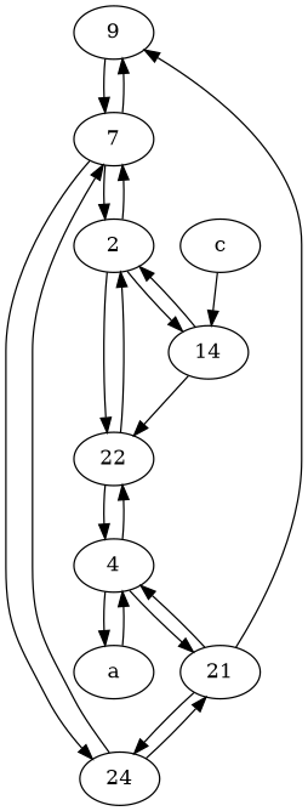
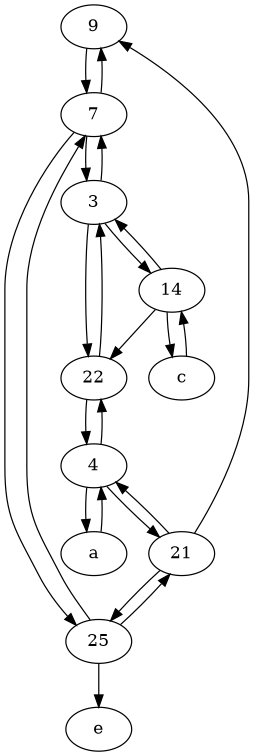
  digraph {
    9
    7
-   24
-   2
+   24 [label=25]
+   2 [label=3]
    21
    4
+   e
    14
    22
    c
    a
    9 -> 7
    7 -> 9
    7 -> 24
    7 -> 2
    24 -> 7
    24 -> 21
+   24 -> e
    2 -> 7
    2 -> 14
    2 -> 22
    21 -> 9
    21 -> 24
    21 -> 4
    4 -> 21
    4 -> 22
    4 -> a
    14 -> 2
    14 -> 22
+   14 -> c
    22 -> 2
    22 -> 4
    c -> 14
    a -> 4
  }
